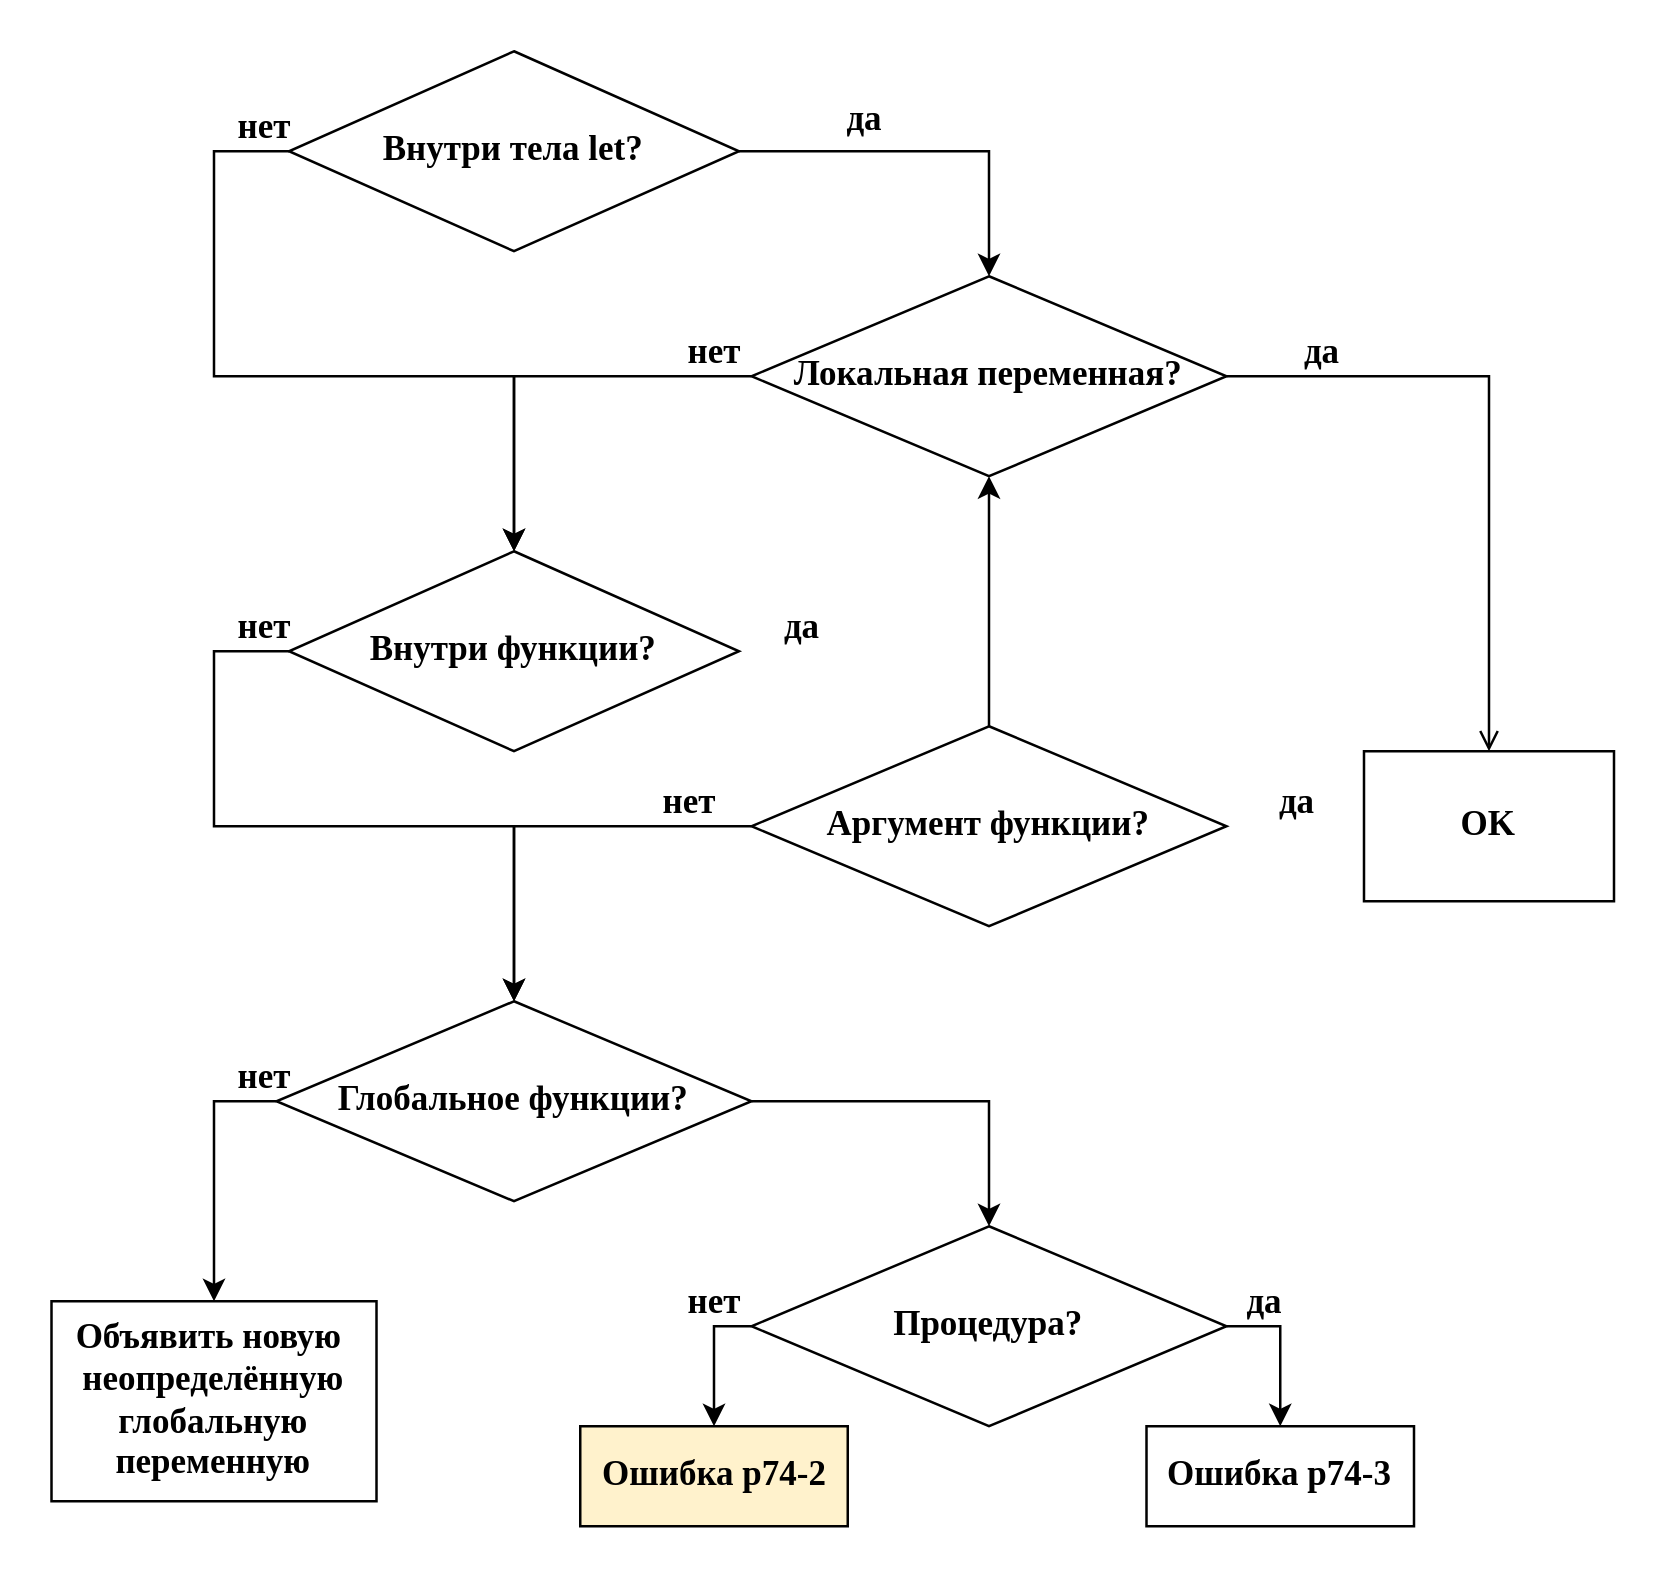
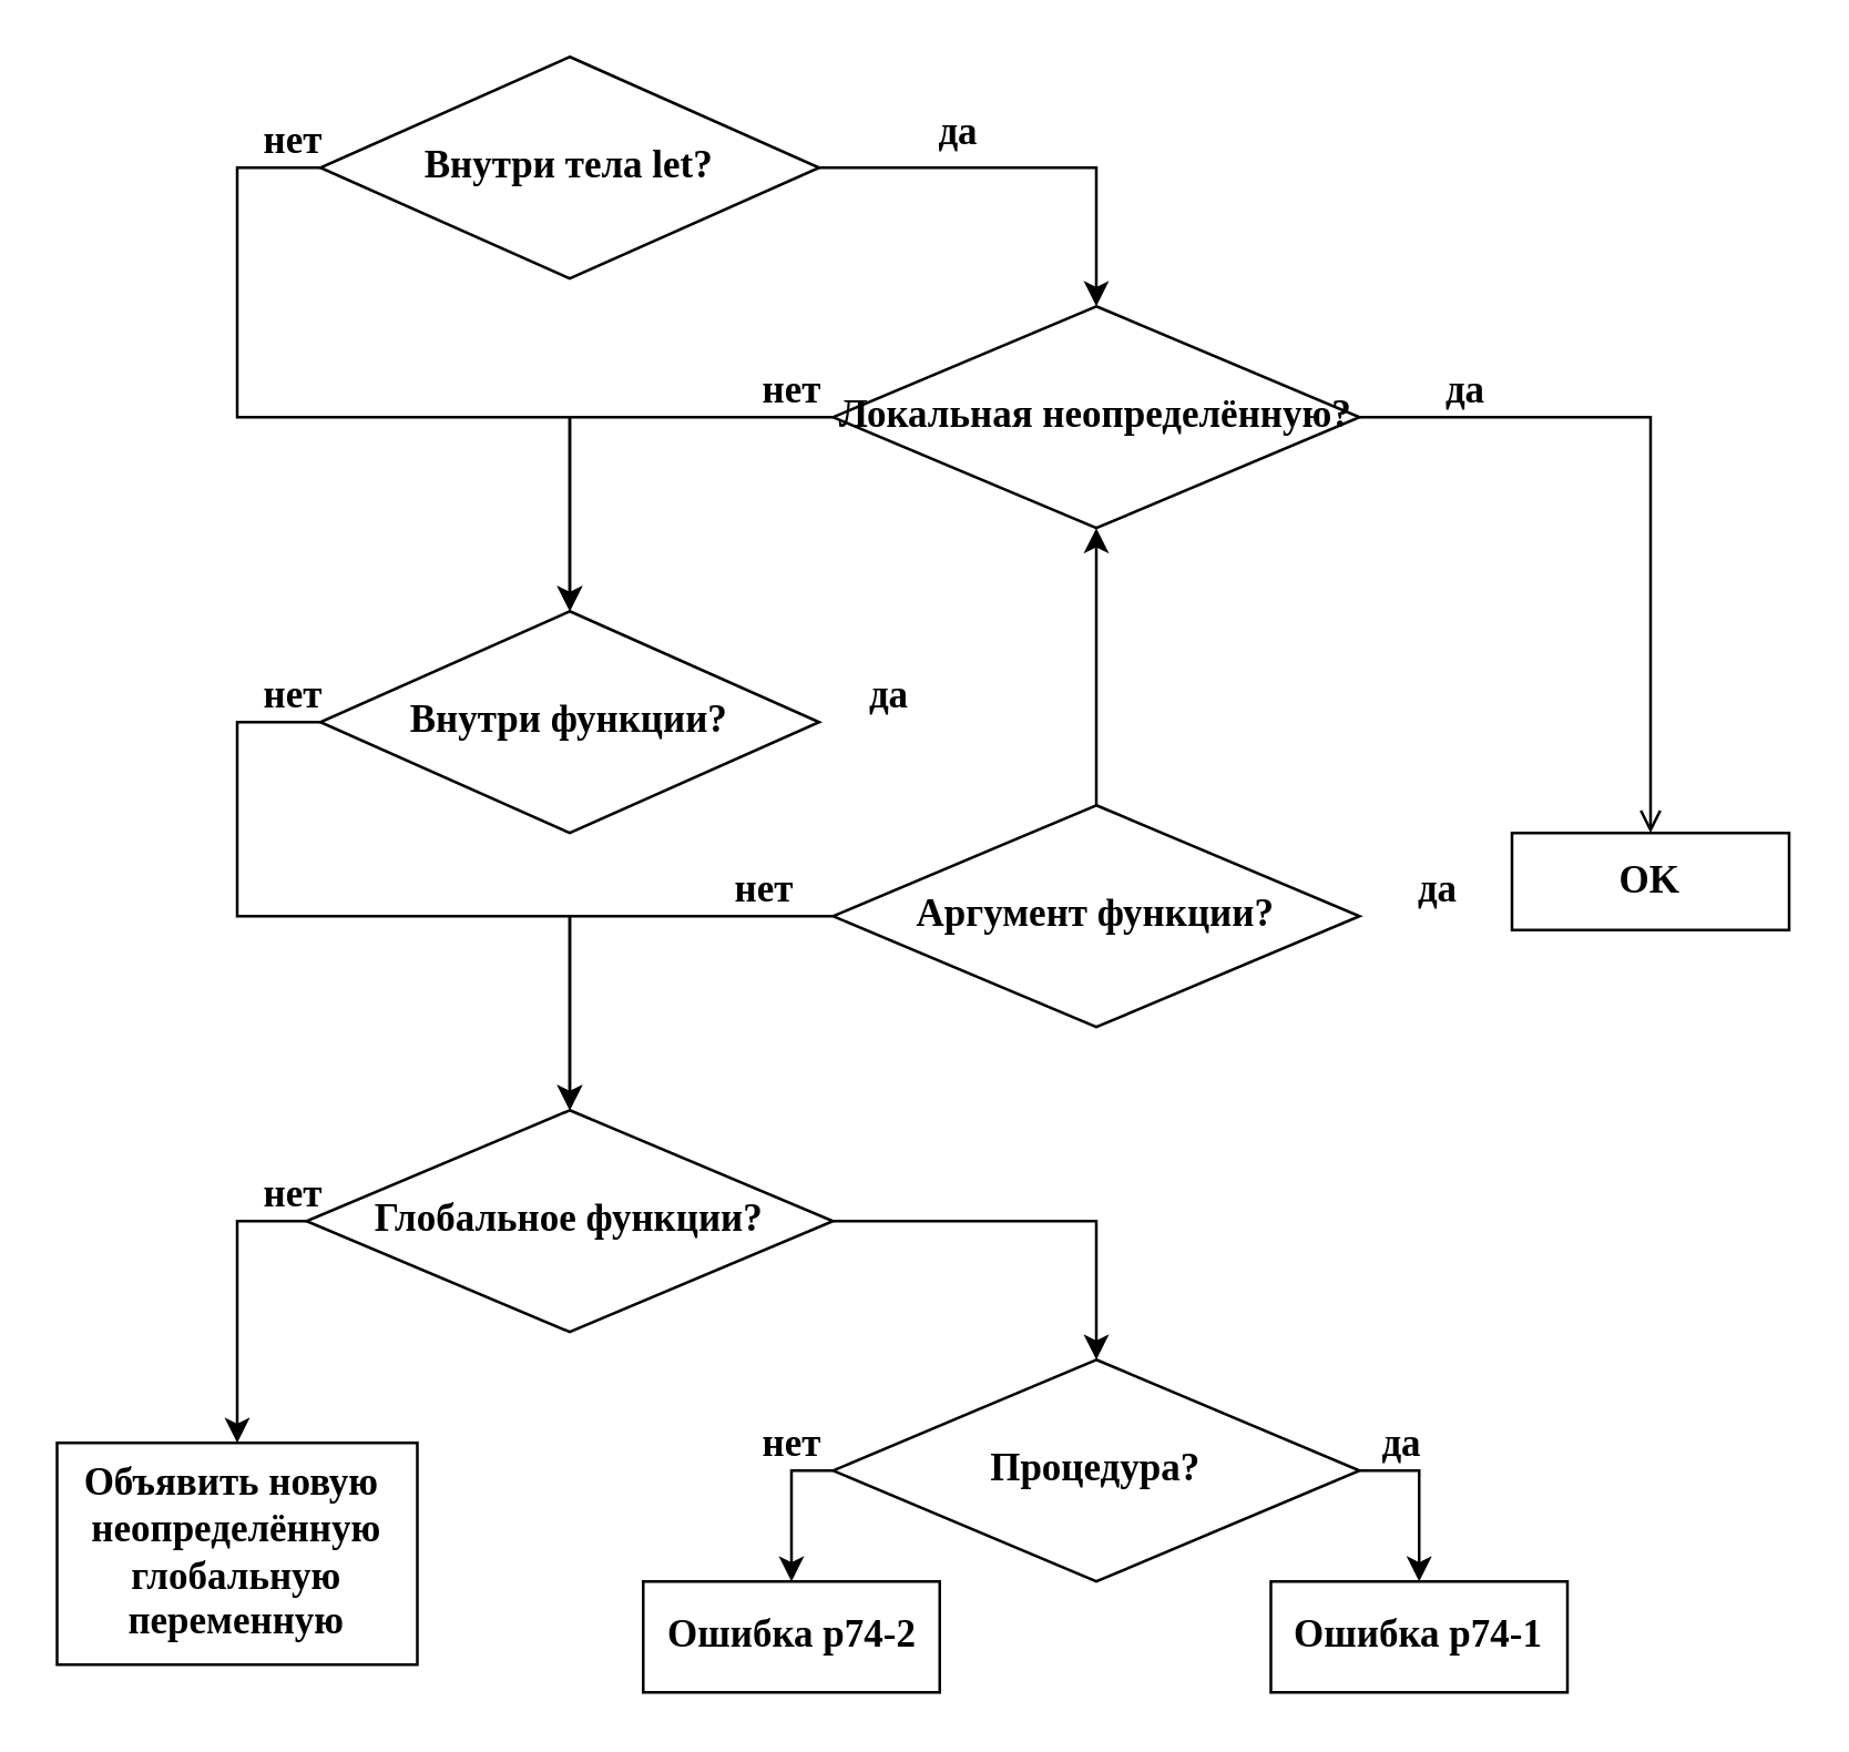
  <mxCell id="0" />
  <mxCell id="1" parent="0" />
  <mxCell id="2" value="" style="edgeStyle=orthogonalEdgeStyle;rounded=0;orthogonalLoop=1;jettySize=auto;html=1;fontFamily=Verdana;fontSize=14;align=center;fontStyle=1" parent="1" source="4" target="7" edge="1"><mxGeometry relative="1" as="geometry" /></mxCell>
  <mxCell id="3" style="edgeStyle=orthogonalEdgeStyle;rounded=0;orthogonalLoop=1;jettySize=auto;html=1;fontFamily=Verdana;fontSize=14;exitX=0;exitY=0.5;exitDx=0;exitDy=0;align=center;entryX=0.5;entryY=0;entryDx=0;entryDy=0;fontStyle=1" parent="1" source="4" target="9" edge="1"><mxGeometry relative="1" as="geometry"><mxPoint x="135" y="210" as="targetPoint" /><Array as="points"><mxPoint x="85" y="60" /><mxPoint x="85" y="150" /><mxPoint x="205" y="150" /></Array></mxGeometry></mxCell>
  <mxCell id="4" value="&lt;div style=&quot;text-align: center&quot;&gt;&lt;span&gt;Внутри тела let?&lt;/span&gt;&lt;/div&gt;" style="rhombus;whiteSpace=wrap;html=1;fillColor=none;gradientColor=none;fontFamily=Verdana;fontSize=14;align=center;fontStyle=1" parent="1" vertex="1"><mxGeometry x="115" y="20" width="180" height="80" as="geometry" /></mxCell>
  <mxCell id="5" value="" style="edgeStyle=orthogonalEdgeStyle;rounded=0;orthogonalLoop=1;jettySize=auto;html=1;fontFamily=Verdana;fontSize=14;align=center;fontStyle=1" parent="1" source="7" target="9" edge="1"><mxGeometry relative="1" as="geometry" /></mxCell>
  <mxCell id="6" value="" style="edgeStyle=orthogonalEdgeStyle;rounded=0;orthogonalLoop=1;jettySize=auto;html=1;fontFamily=Verdana;fontSize=14;align=center;fontStyle=1;endArrow=open;" parent="1" source="7" target="22" edge="1"><mxGeometry relative="1" as="geometry"><mxPoint x="550" y="150" as="targetPoint" /></mxGeometry></mxCell>
- <mxCell id="7" value="&lt;div style=&quot;text-align: center&quot;&gt;Локальная переменная?&lt;/div&gt;" style="rhombus;whiteSpace=wrap;html=1;fillColor=none;gradientColor=none;fontFamily=Verdana;fontSize=14;align=center;fontStyle=1" parent="1" vertex="1"><mxGeometry x="300" y="110" width="190" height="80" as="geometry" /></mxCell>
+ <mxCell id="7" value="&lt;div style=&quot;text-align: center&quot;&gt;Локальная неопределённую?&lt;/div&gt;" style="rhombus;whiteSpace=wrap;html=1;fillColor=none;gradientColor=none;fontFamily=Verdana;fontSize=14;align=center;fontStyle=1" parent="1" vertex="1"><mxGeometry x="300" y="110" width="190" height="80" as="geometry" /></mxCell>
  <mxCell id="8" style="edgeStyle=orthogonalEdgeStyle;rounded=0;orthogonalLoop=1;jettySize=auto;html=1;fontFamily=Verdana;fontSize=14;align=center;entryX=0.5;entryY=0;entryDx=0;entryDy=0;fontStyle=1" parent="1" source="9" target="19" edge="1"><mxGeometry relative="1" as="geometry"><mxPoint x="65" y="390" as="targetPoint" /><Array as="points"><mxPoint x="85" y="260" /><mxPoint x="85" y="330" /><mxPoint x="205" y="330" /></Array></mxGeometry></mxCell>
  <mxCell id="9" value="&lt;div style=&quot;text-align: center&quot;&gt;Внутри функции?&lt;/div&gt;" style="rhombus;whiteSpace=wrap;html=1;fillColor=none;gradientColor=none;fontFamily=Verdana;fontSize=14;align=center;fontStyle=1" parent="1" vertex="1"><mxGeometry x="115" y="220" width="180" height="80" as="geometry" /></mxCell>
  <mxCell id="10" value="да" style="text;html=1;resizable=0;points=[];autosize=1;align=center;verticalAlign=top;spacingTop=-4;fontSize=14;fontFamily=Verdana;fontStyle=1" parent="1" vertex="1"><mxGeometry x="330" y="37" width="30" height="20" as="geometry" /></mxCell>
  <mxCell id="11" value="да" style="text;html=1;resizable=0;points=[];autosize=1;align=center;verticalAlign=top;spacingTop=-4;fontSize=14;fontFamily=Verdana;fontStyle=1" parent="1" vertex="1"><mxGeometry x="512.5" y="130" width="30" height="20" as="geometry" /></mxCell>
  <mxCell id="12" value="нет" style="text;html=1;resizable=0;points=[];autosize=1;align=center;verticalAlign=top;spacingTop=-4;fontSize=14;fontFamily=Verdana;fontStyle=1" parent="1" vertex="1"><mxGeometry x="265" y="130" width="40" height="20" as="geometry" /></mxCell>
  <mxCell id="13" value="нет" style="text;html=1;resizable=0;points=[];autosize=1;align=center;verticalAlign=top;spacingTop=-4;fontSize=14;fontFamily=Verdana;fontStyle=1" parent="1" vertex="1"><mxGeometry x="85" y="40" width="40" height="20" as="geometry" /></mxCell>
  <mxCell id="14" value="" style="edgeStyle=orthogonalEdgeStyle;rounded=0;orthogonalLoop=1;jettySize=auto;html=1;fontFamily=Verdana;fontSize=14;align=center;fontStyle=1;" parent="1" source="16" target="7" edge="1"><mxGeometry relative="1" as="geometry"><mxPoint x="715" y="340" as="targetPoint" /></mxGeometry></mxCell>
  <mxCell id="15" value="" style="edgeStyle=orthogonalEdgeStyle;rounded=0;orthogonalLoop=1;jettySize=auto;html=1;fontFamily=Verdana;fontSize=14;align=center;exitX=0;exitY=0.5;exitDx=0;exitDy=0;fontStyle=1" parent="1" source="16" target="19" edge="1"><mxGeometry relative="1" as="geometry" /></mxCell>
  <mxCell id="16" value="&lt;div style=&quot;text-align: center&quot;&gt;Аргумент функции?&lt;/div&gt;" style="rhombus;whiteSpace=wrap;html=1;fillColor=none;gradientColor=none;fontFamily=Verdana;fontSize=14;align=center;fontStyle=1" parent="1" vertex="1"><mxGeometry x="300" y="290" width="190" height="80" as="geometry" /></mxCell>
  <mxCell id="17" style="edgeStyle=orthogonalEdgeStyle;rounded=0;orthogonalLoop=1;jettySize=auto;html=1;exitX=0;exitY=0.5;exitDx=0;exitDy=0;fontFamily=Verdana;fontSize=14;align=center;fontStyle=1" parent="1" source="19" target="27" edge="1"><mxGeometry relative="1" as="geometry"><mxPoint x="65" y="580" as="targetPoint" /><Array as="points"><mxPoint x="85" y="440" /></Array></mxGeometry></mxCell>
  <mxCell id="18" value="" style="edgeStyle=orthogonalEdgeStyle;rounded=0;orthogonalLoop=1;jettySize=auto;html=1;fontFamily=Verdana;fontSize=14;align=center;exitX=1;exitY=0.5;exitDx=0;exitDy=0;fontStyle=1" parent="1" source="19" target="21" edge="1"><mxGeometry relative="1" as="geometry" /></mxCell>
  <mxCell id="19" value="&lt;div style=&quot;text-align: center&quot;&gt;Глобальное функции?&lt;/div&gt;" style="rhombus;whiteSpace=wrap;html=1;fillColor=none;gradientColor=none;fontFamily=Verdana;fontSize=14;align=center;fontStyle=1" parent="1" vertex="1"><mxGeometry x="110" y="400" width="190" height="80" as="geometry" /></mxCell>
  <mxCell id="20" style="edgeStyle=orthogonalEdgeStyle;rounded=0;orthogonalLoop=1;jettySize=auto;html=1;exitX=1;exitY=0.5;exitDx=0;exitDy=0;fontFamily=Verdana;fontSize=14;align=center;fontStyle=1" parent="1" source="21" target="30" edge="1"><mxGeometry relative="1" as="geometry"><mxPoint x="555" y="530" as="targetPoint" /></mxGeometry></mxCell>
  <mxCell id="21" value="&lt;div style=&quot;text-align: center&quot;&gt;Процедура?&lt;/div&gt;" style="rhombus;whiteSpace=wrap;html=1;fillColor=none;gradientColor=none;fontFamily=Verdana;fontSize=14;align=center;fontStyle=1" parent="1" vertex="1"><mxGeometry x="300" y="490" width="190" height="80" as="geometry" /></mxCell>
- <mxCell id="22" value="OK" style="rounded=0;whiteSpace=wrap;html=1;fillColor=none;gradientColor=none;fontFamily=Verdana;fontSize=14;align=center;fontStyle=1" parent="1" vertex="1"><mxGeometry x="545" y="300" width="100" height="60" as="geometry" /></mxCell>
+ <mxCell id="22" value="OK" style="rounded=0;whiteSpace=wrap;html=1;fillColor=none;gradientColor=none;fontFamily=Verdana;fontSize=14;align=center;fontStyle=1" parent="1" vertex="1"><mxGeometry x="545" y="300" width="100" height="35" as="geometry" /></mxCell>
  <mxCell id="23" value="да" style="text;html=1;resizable=0;points=[];autosize=1;align=center;verticalAlign=top;spacingTop=-4;fontSize=14;fontFamily=Verdana;fontStyle=1" parent="1" vertex="1"><mxGeometry x="502.5" y="310" width="30" height="20" as="geometry" /></mxCell>
  <mxCell id="24" value="нет" style="text;html=1;resizable=0;points=[];autosize=1;align=center;verticalAlign=top;spacingTop=-4;fontSize=14;fontFamily=Verdana;fontStyle=1" parent="1" vertex="1"><mxGeometry x="255" y="310" width="40" height="20" as="geometry" /></mxCell>
  <mxCell id="25" value="да" style="text;html=1;resizable=0;points=[];autosize=1;align=center;verticalAlign=top;spacingTop=-4;fontSize=14;fontFamily=Verdana;fontStyle=1" parent="1" vertex="1"><mxGeometry x="305" y="240" width="30" height="20" as="geometry" /></mxCell>
  <mxCell id="26" value="нет" style="text;html=1;resizable=0;points=[];autosize=1;align=center;verticalAlign=top;spacingTop=-4;fontSize=14;fontFamily=Verdana;fontStyle=1" parent="1" vertex="1"><mxGeometry x="85" y="240" width="40" height="20" as="geometry" /></mxCell>
  <mxCell id="27" value="Объявить новую&amp;nbsp; неопределённую глобальную переменную" style="rounded=0;whiteSpace=wrap;html=1;fontFamily=Verdana;fontStyle=1;fontSize=14;" parent="1" vertex="1"><mxGeometry x="20" y="520" width="130" height="80" as="geometry" /></mxCell>
  <mxCell id="28" value="нет" style="text;html=1;resizable=0;points=[];autosize=1;align=center;verticalAlign=top;spacingTop=-4;fontSize=14;fontFamily=Verdana;fontStyle=1" parent="1" vertex="1"><mxGeometry x="85" y="420" width="40" height="20" as="geometry" /></mxCell>
  <mxCell id="29" value="нет" style="text;html=1;resizable=0;points=[];autosize=1;align=center;verticalAlign=top;spacingTop=-4;fontSize=14;fontFamily=Verdana;fontStyle=1" parent="1" vertex="1"><mxGeometry x="265" y="510" width="40" height="20" as="geometry" /></mxCell>
- <mxCell id="30" value="Ошибка p74-3" style="rounded=0;whiteSpace=wrap;html=1;fontStyle=1;fontFamily=Verdana;fontSize=14;" parent="1" vertex="1"><mxGeometry x="458" y="570" width="107" height="40" as="geometry" /></mxCell>
+ <mxCell id="30" value="Ошибка p74-1" style="rounded=0;whiteSpace=wrap;html=1;fontStyle=1;fontFamily=Verdana;fontSize=14;" parent="1" vertex="1"><mxGeometry x="458" y="570" width="107" height="40" as="geometry" /></mxCell>
  <mxCell id="31" value="да" style="text;html=1;resizable=0;points=[];autosize=1;align=center;verticalAlign=top;spacingTop=-4;fontSize=14;fontFamily=Verdana;fontStyle=1" parent="1" vertex="1"><mxGeometry x="490" y="510" width="30" height="20" as="geometry" /></mxCell>
  <mxCell id="32" style="edgeStyle=orthogonalEdgeStyle;rounded=0;orthogonalLoop=1;jettySize=auto;html=1;fontFamily=Verdana;fontSize=14;align=center;fontStyle=1;exitX=0;exitY=0.5;exitDx=0;exitDy=0;" edge="1" parent="1" target="33" source="21"><mxGeometry relative="1" as="geometry"><mxPoint x="300" y="550" as="targetPoint" /><mxPoint x="270" y="590" as="sourcePoint" /><Array as="points"><mxPoint x="285" y="530" /></Array></mxGeometry></mxCell>
- <mxCell id="33" value="Ошибка p74-2" style="rounded=0;whiteSpace=wrap;html=1;fontStyle=1;fontFamily=Verdana;fontSize=14;fillColor=#fff2cc;" vertex="1" parent="1"><mxGeometry x="231.5" y="570" width="107" height="40" as="geometry" /></mxCell>
+ <mxCell id="33" value="Ошибка p74-2" style="rounded=0;whiteSpace=wrap;html=1;fontStyle=1;fontFamily=Verdana;fontSize=14;" vertex="1" parent="1"><mxGeometry x="231.5" y="570" width="107" height="40" as="geometry" /></mxCell>
